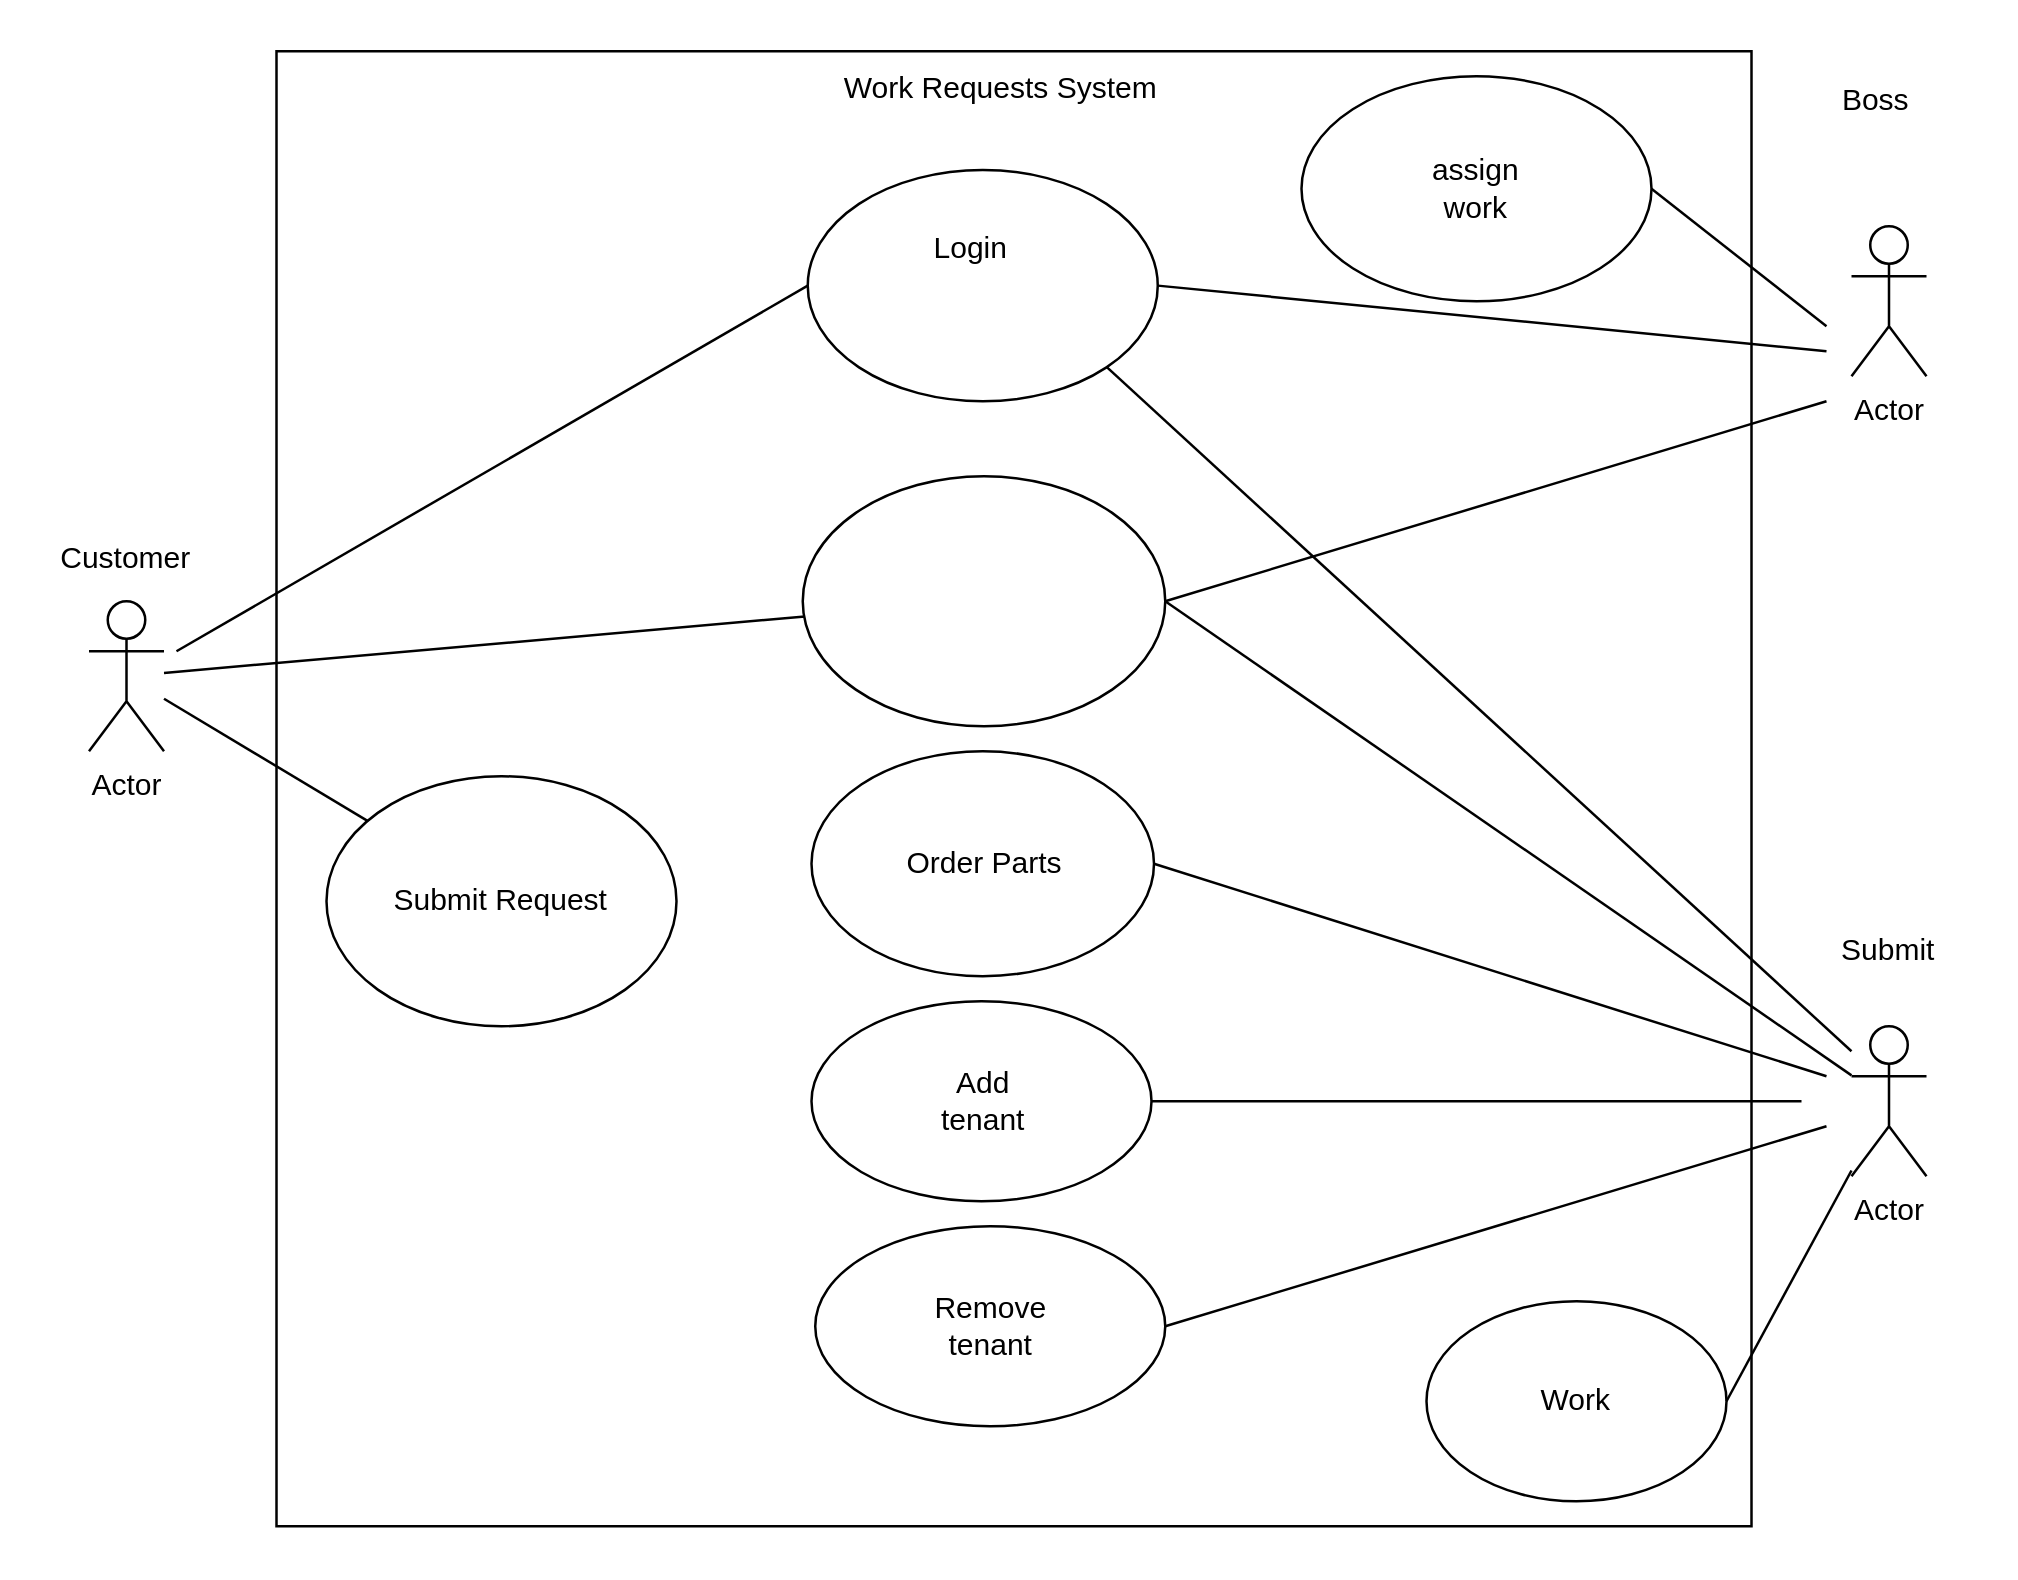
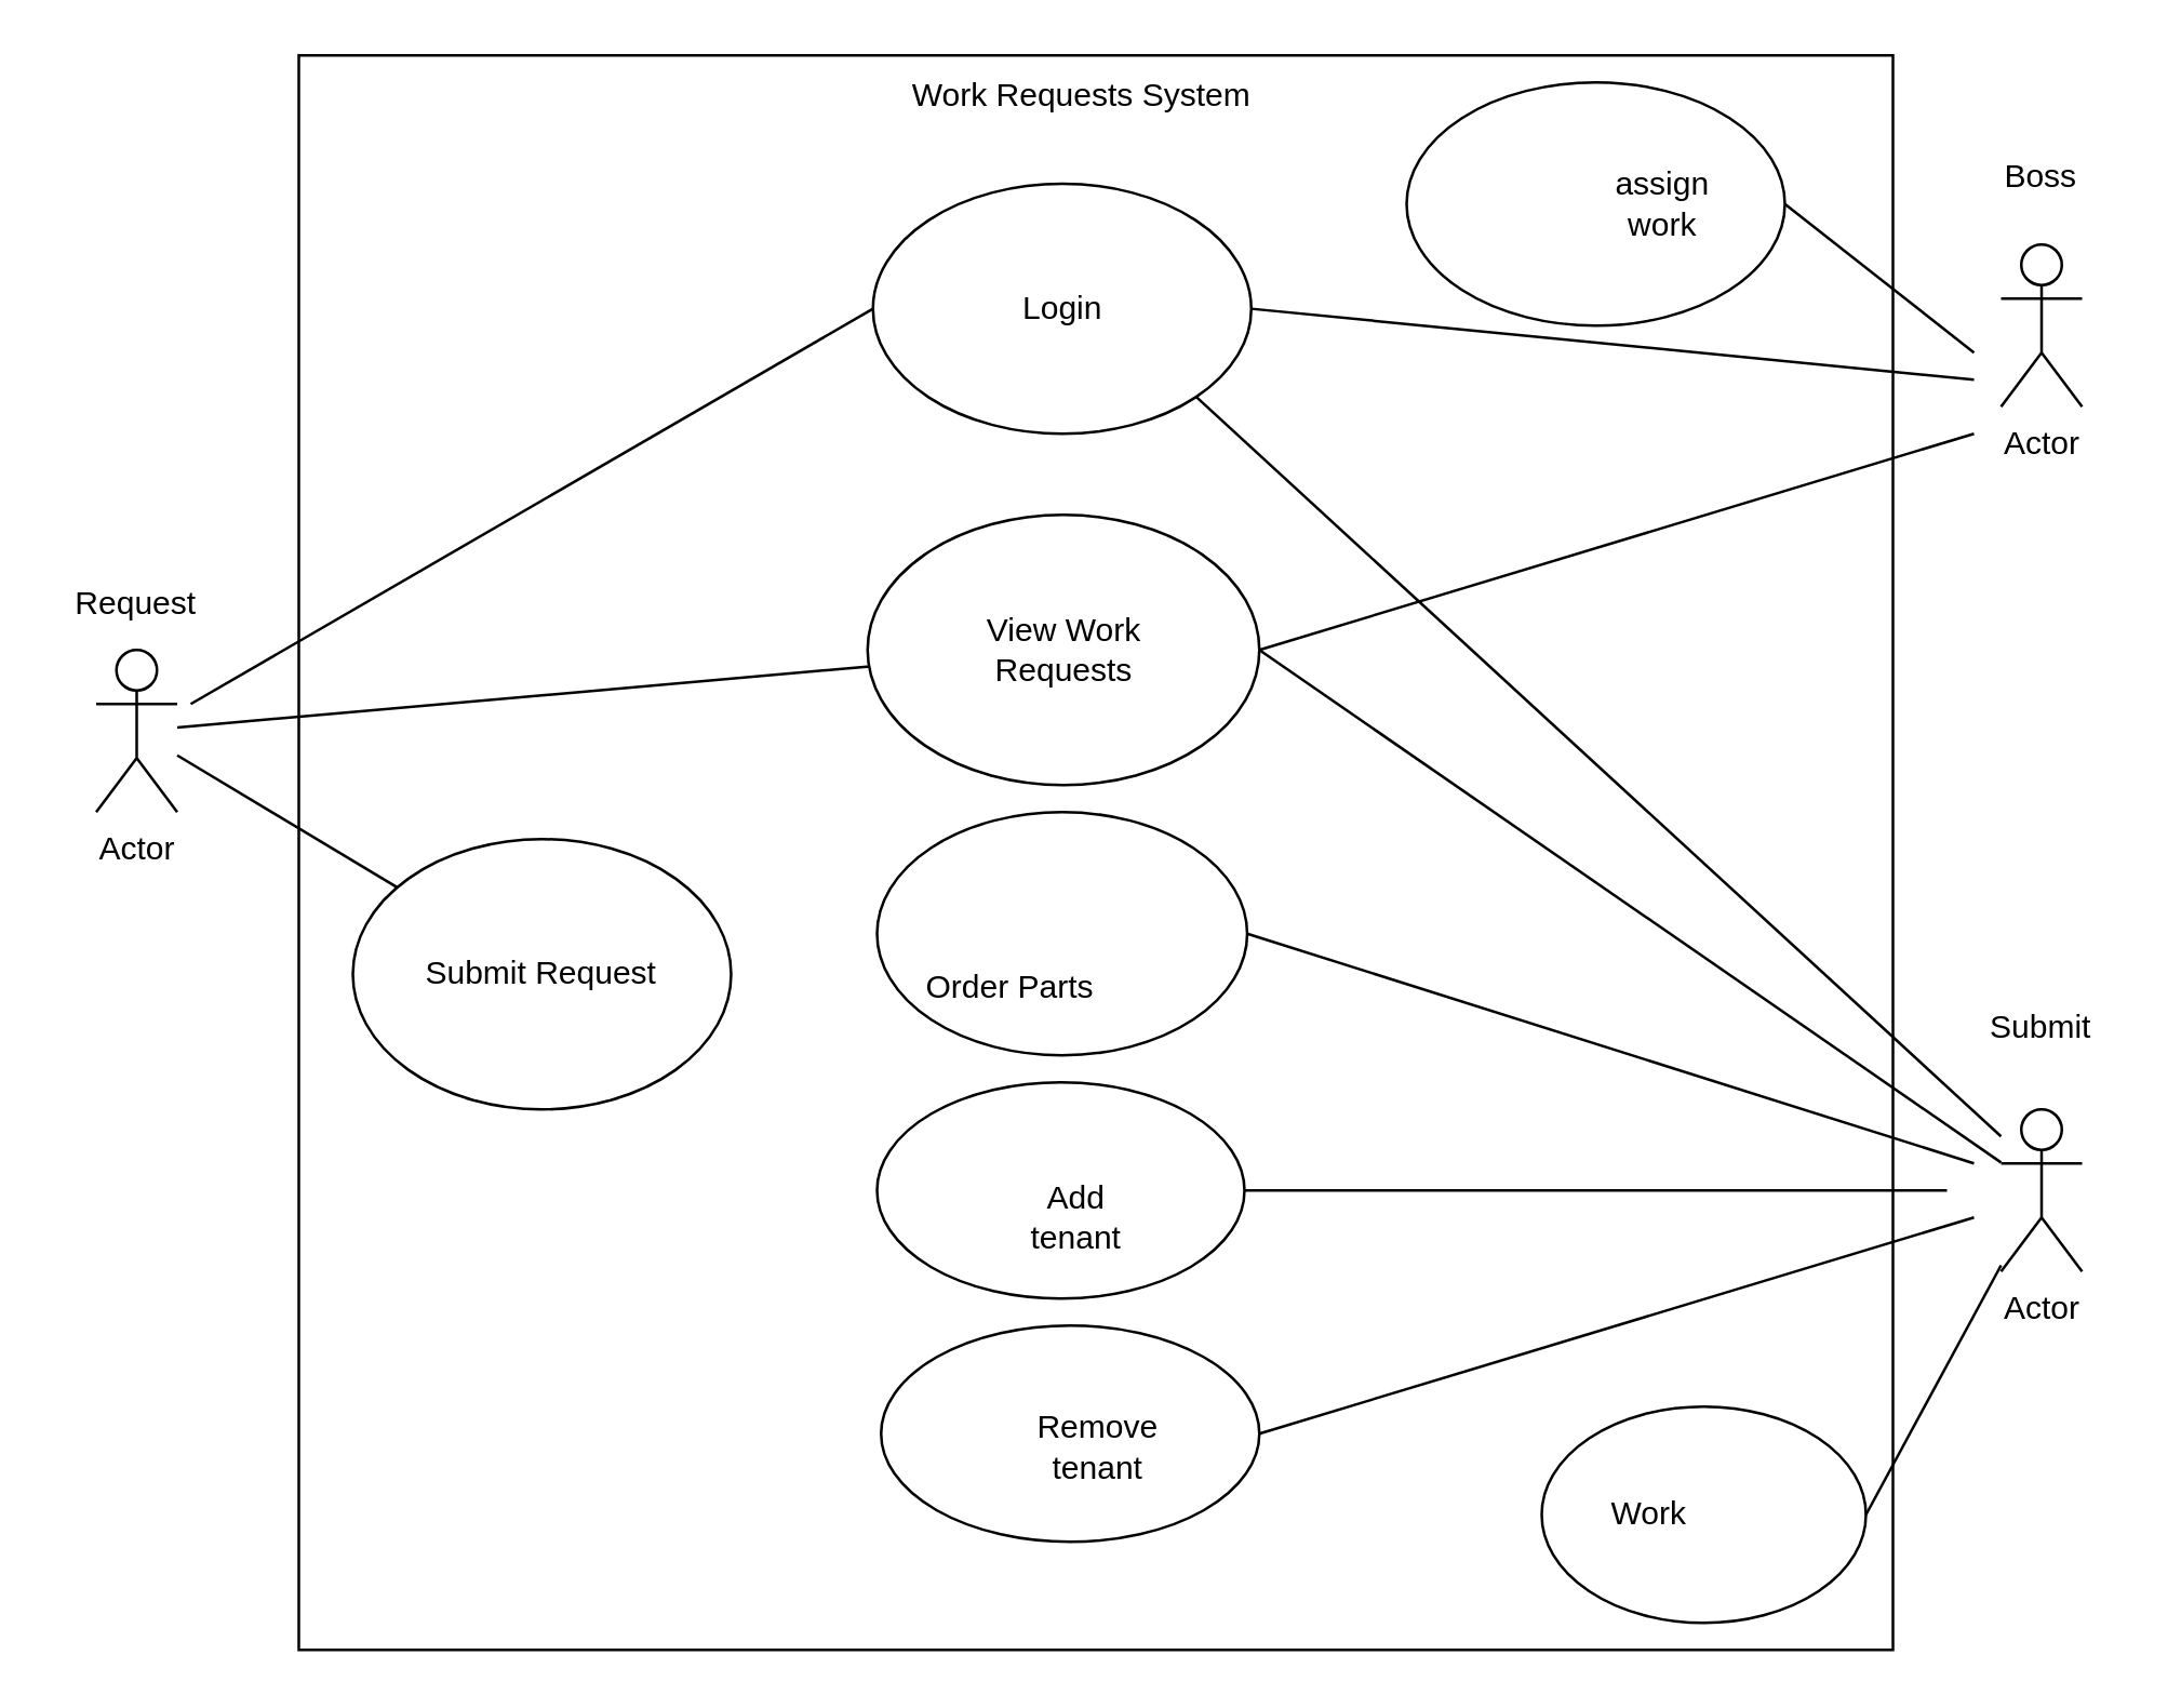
  <mxCell id="0" />
  <mxCell id="1" parent="0" />
  <mxCell id="2" value="Actor" style="shape=umlActor;verticalLabelPosition=bottom;verticalAlign=top;html=1;outlineConnect=0;fontColor=default;" vertex="1" parent="1"><mxGeometry x="35" y="240" width="30" height="60" as="geometry" /></mxCell>
  <mxCell id="3" value="" style="whiteSpace=wrap;html=1;aspect=fixed;" vertex="1" parent="1"><mxGeometry x="110" y="20" width="590" height="590" as="geometry" /></mxCell>
  <mxCell id="4" value="Work Requests System" style="text;html=1;strokeColor=none;fillColor=none;align=center;verticalAlign=middle;whiteSpace=wrap;rounded=0;" vertex="1" parent="1"><mxGeometry x="320" y="20" width="160" height="30" as="geometry" /></mxCell>
  <mxCell id="5" value="" style="ellipse;whiteSpace=wrap;html=1;" vertex="1" parent="1"><mxGeometry x="130" y="310" width="140" height="100" as="geometry" /></mxCell>
  <mxCell id="6" value="Submit Request" style="text;html=1;strokeColor=none;fillColor=none;align=center;verticalAlign=middle;whiteSpace=wrap;rounded=0;" vertex="1" parent="1"><mxGeometry x="155" y="337.5" width="90" height="45" as="geometry" /></mxCell>
- <mxCell id="7" value="Customer" style="text;html=1;strokeColor=none;fillColor=none;align=center;verticalAlign=middle;whiteSpace=wrap;rounded=0;" vertex="1" parent="1"><mxGeometry x="20" y="207.5" width="60" height="30" as="geometry" /></mxCell>
+ <mxCell id="7" value="Request" style="text;html=1;strokeColor=none;fillColor=none;align=center;verticalAlign=middle;whiteSpace=wrap;rounded=0;" vertex="1" parent="1"><mxGeometry x="20" y="207.5" width="60" height="30" as="geometry" /></mxCell>
  <mxCell id="8" value="" style="ellipse;whiteSpace=wrap;html=1;" vertex="1" parent="1"><mxGeometry x="320.5" y="190" width="145" height="100" as="geometry" /></mxCell>
+ <mxCell id="9" value="View Work Requests" style="text;html=1;strokeColor=none;fillColor=none;align=center;verticalAlign=middle;whiteSpace=wrap;rounded=0;" vertex="1" parent="1"><mxGeometry x="345.5" y="217.5" width="95" height="45" as="geometry" /></mxCell>
  <mxCell id="10" value="" style="endArrow=none;html=1;rounded=0;" edge="1" parent="1" source="2" target="5"><mxGeometry width="50" height="50" relative="1" as="geometry"><mxPoint x="290" y="290" as="sourcePoint" /><mxPoint x="340" y="240" as="targetPoint" /></mxGeometry></mxCell>
  <mxCell id="11" value="" style="endArrow=none;html=1;rounded=0;entryX=0.006;entryY=0.561;entryDx=0;entryDy=0;entryPerimeter=0;" edge="1" parent="1" source="2" target="8"><mxGeometry width="50" height="50" relative="1" as="geometry"><mxPoint x="290" y="290" as="sourcePoint" /><mxPoint x="340" y="240" as="targetPoint" /></mxGeometry></mxCell>
  <mxCell id="12" value="Actor" style="shape=umlActor;verticalLabelPosition=bottom;verticalAlign=top;html=1;outlineConnect=0;" vertex="1" parent="1"><mxGeometry x="740" y="90" width="30" height="60" as="geometry" /></mxCell>
  <mxCell id="13" value="Actor" style="shape=umlActor;verticalLabelPosition=bottom;verticalAlign=top;html=1;outlineConnect=0;" vertex="1" parent="1"><mxGeometry x="740" y="410" width="30" height="60" as="geometry" /></mxCell>
- <mxCell id="14" value="Boss" style="text;html=1;strokeColor=none;fillColor=none;align=center;verticalAlign=middle;whiteSpace=wrap;rounded=0;" vertex="1" parent="1"><mxGeometry x="720" y="25" width="60" height="30" as="geometry" /></mxCell>
+ <mxCell id="14" value="Boss" style="text;html=1;strokeColor=none;fillColor=none;align=center;verticalAlign=middle;whiteSpace=wrap;rounded=0;" vertex="1" parent="1"><mxGeometry x="725" y="50" width="60" height="30" as="geometry" /></mxCell>
  <mxCell id="15" value="Submit" style="text;html=1;strokeColor=none;fillColor=none;align=center;verticalAlign=middle;whiteSpace=wrap;rounded=0;" vertex="1" parent="1"><mxGeometry x="725" y="365" width="60" height="30" as="geometry" /></mxCell>
  <mxCell id="16" value="" style="ellipse;whiteSpace=wrap;html=1;" vertex="1" parent="1"><mxGeometry x="322.5" y="67.5" width="140" height="92.5" as="geometry" /></mxCell>
  <mxCell id="17" value="" style="ellipse;whiteSpace=wrap;html=1;" vertex="1" parent="1"><mxGeometry x="570" y="520" width="120" height="80" as="geometry" /></mxCell>
- <mxCell id="18" value="Work" style="text;html=1;strokeColor=none;fillColor=none;align=center;verticalAlign=middle;whiteSpace=wrap;rounded=0;" vertex="1" parent="1"><mxGeometry x="600" y="545" width="60" height="30" as="geometry" /></mxCell>
+ <mxCell id="18" value="Work" style="text;html=1;strokeColor=none;fillColor=none;align=center;verticalAlign=middle;whiteSpace=wrap;rounded=0;" vertex="1" parent="1"><mxGeometry x="580" y="545" width="60" height="30" as="geometry" /></mxCell>
  <mxCell id="19" value="" style="endArrow=none;html=1;rounded=0;exitX=1;exitY=0.5;exitDx=0;exitDy=0;" edge="1" parent="1" source="8" target="13"><mxGeometry width="50" height="50" relative="1" as="geometry"><mxPoint x="390" y="420" as="sourcePoint" /><mxPoint x="440" y="370" as="targetPoint" /></mxGeometry></mxCell>
  <mxCell id="20" value="" style="endArrow=none;html=1;rounded=0;exitX=1;exitY=0.5;exitDx=0;exitDy=0;" edge="1" parent="1" source="17" target="13"><mxGeometry width="50" height="50" relative="1" as="geometry"><mxPoint x="580" y="520" as="sourcePoint" /><mxPoint x="630" y="470" as="targetPoint" /></mxGeometry></mxCell>
  <mxCell id="21" value="" style="ellipse;whiteSpace=wrap;html=1;" vertex="1" parent="1"><mxGeometry x="520" y="30" width="140" height="90" as="geometry" /></mxCell>
- <mxCell id="22" value="assign work" style="text;html=1;strokeColor=none;fillColor=none;align=center;verticalAlign=middle;whiteSpace=wrap;rounded=0;" vertex="1" parent="1"><mxGeometry x="560" y="60" width="60" height="30" as="geometry" /></mxCell>
+ <mxCell id="22" value="assign work" style="text;html=1;strokeColor=none;fillColor=none;align=center;verticalAlign=middle;whiteSpace=wrap;rounded=0;" vertex="1" parent="1"><mxGeometry x="585" y="60" width="60" height="30" as="geometry" /></mxCell>
  <mxCell id="23" value="" style="endArrow=none;html=1;rounded=0;exitX=1;exitY=0.5;exitDx=0;exitDy=0;" edge="1" parent="1" source="21"><mxGeometry width="50" height="50" relative="1" as="geometry"><mxPoint x="600" y="250" as="sourcePoint" /><mxPoint x="730" y="130" as="targetPoint" /></mxGeometry></mxCell>
  <mxCell id="24" value="" style="endArrow=none;html=1;rounded=0;exitX=1;exitY=0.5;exitDx=0;exitDy=0;" edge="1" parent="1" source="8"><mxGeometry width="50" height="50" relative="1" as="geometry"><mxPoint x="590" y="250" as="sourcePoint" /><mxPoint x="730" y="160" as="targetPoint" /></mxGeometry></mxCell>
  <mxCell id="25" value="" style="ellipse;whiteSpace=wrap;html=1;" vertex="1" parent="1"><mxGeometry x="324" y="300" width="137" height="90" as="geometry" /></mxCell>
- <mxCell id="26" value="Order Parts" style="text;html=1;strokeColor=none;fillColor=none;align=center;verticalAlign=middle;whiteSpace=wrap;rounded=0;" vertex="1" parent="1"><mxGeometry x="356.75" y="330" width="72.5" height="30" as="geometry" /></mxCell>
+ <mxCell id="26" value="Order Parts" style="text;html=1;strokeColor=none;fillColor=none;align=center;verticalAlign=middle;whiteSpace=wrap;rounded=0;" vertex="1" parent="1"><mxGeometry x="336.75" y="350" width="72.5" height="30" as="geometry" /></mxCell>
  <mxCell id="27" value="" style="endArrow=none;html=1;rounded=0;entryX=1;entryY=0.5;entryDx=0;entryDy=0;" edge="1" parent="1" target="25"><mxGeometry width="50" height="50" relative="1" as="geometry"><mxPoint x="730" y="430" as="sourcePoint" /><mxPoint x="680" y="350" as="targetPoint" /></mxGeometry></mxCell>
- <mxCell id="28" value="Login" style="text;html=1;strokeColor=none;fillColor=none;align=center;verticalAlign=middle;whiteSpace=wrap;rounded=0;" vertex="1" parent="1"><mxGeometry x="358" y="84" width="60" height="30" as="geometry" /></mxCell>
+ <mxCell id="28" value="Login" style="text;html=1;strokeColor=none;fillColor=none;align=center;verticalAlign=middle;whiteSpace=wrap;rounded=0;" vertex="1" parent="1"><mxGeometry x="363" y="99" width="60" height="30" as="geometry" /></mxCell>
  <mxCell id="29" value="" style="endArrow=none;html=1;rounded=0;entryX=0;entryY=0.5;entryDx=0;entryDy=0;" edge="1" parent="1" target="16"><mxGeometry width="50" height="50" relative="1" as="geometry"><mxPoint x="70" y="260" as="sourcePoint" /><mxPoint x="240" y="110" as="targetPoint" /></mxGeometry></mxCell>
  <mxCell id="30" value="" style="endArrow=none;html=1;rounded=0;exitX=1;exitY=0.5;exitDx=0;exitDy=0;" edge="1" parent="1" source="16"><mxGeometry width="50" height="50" relative="1" as="geometry"><mxPoint x="620" y="130" as="sourcePoint" /><mxPoint x="730" y="140" as="targetPoint" /></mxGeometry></mxCell>
  <mxCell id="31" value="" style="endArrow=none;html=1;rounded=0;exitX=1;exitY=1;exitDx=0;exitDy=0;" edge="1" parent="1" source="16"><mxGeometry width="50" height="50" relative="1" as="geometry"><mxPoint x="460" y="330" as="sourcePoint" /><mxPoint x="740" y="420" as="targetPoint" /></mxGeometry></mxCell>
  <mxCell id="32" value="" style="ellipse;whiteSpace=wrap;html=1;" vertex="1" parent="1"><mxGeometry x="324" y="400" width="136" height="80" as="geometry" /></mxCell>
  <mxCell id="33" value="" style="ellipse;whiteSpace=wrap;html=1;" vertex="1" parent="1"><mxGeometry x="325.5" y="490" width="140" height="80" as="geometry" /></mxCell>
- <mxCell id="34" value="Add tenant" style="text;html=1;strokeColor=none;fillColor=none;align=center;verticalAlign=middle;whiteSpace=wrap;rounded=0;" vertex="1" parent="1"><mxGeometry x="363" y="425" width="60" height="30" as="geometry" /></mxCell>
- <mxCell id="35" value="Remove tenant" style="text;html=1;strokeColor=none;fillColor=none;align=center;verticalAlign=middle;whiteSpace=wrap;rounded=0;" vertex="1" parent="1"><mxGeometry x="366" y="515" width="60" height="30" as="geometry" /></mxCell>
+ <mxCell id="34" value="Add tenant" style="text;html=1;strokeColor=none;fillColor=none;align=center;verticalAlign=middle;whiteSpace=wrap;rounded=0;" vertex="1" parent="1"><mxGeometry x="368" y="435" width="60" height="30" as="geometry" /></mxCell>
+ <mxCell id="35" value="Remove tenant" style="text;html=1;strokeColor=none;fillColor=none;align=center;verticalAlign=middle;whiteSpace=wrap;rounded=0;" vertex="1" parent="1"><mxGeometry x="376" y="520" width="60" height="30" as="geometry" /></mxCell>
  <mxCell id="36" value="" style="endArrow=none;html=1;rounded=0;" edge="1" parent="1" source="32"><mxGeometry width="50" height="50" relative="1" as="geometry"><mxPoint x="390" y="330" as="sourcePoint" /><mxPoint x="720" y="440" as="targetPoint" /></mxGeometry></mxCell>
  <mxCell id="37" value="" style="endArrow=none;html=1;rounded=0;exitX=1;exitY=0.5;exitDx=0;exitDy=0;" edge="1" parent="1" source="33"><mxGeometry width="50" height="50" relative="1" as="geometry"><mxPoint x="500" y="530" as="sourcePoint" /><mxPoint x="730" y="450" as="targetPoint" /></mxGeometry></mxCell>
